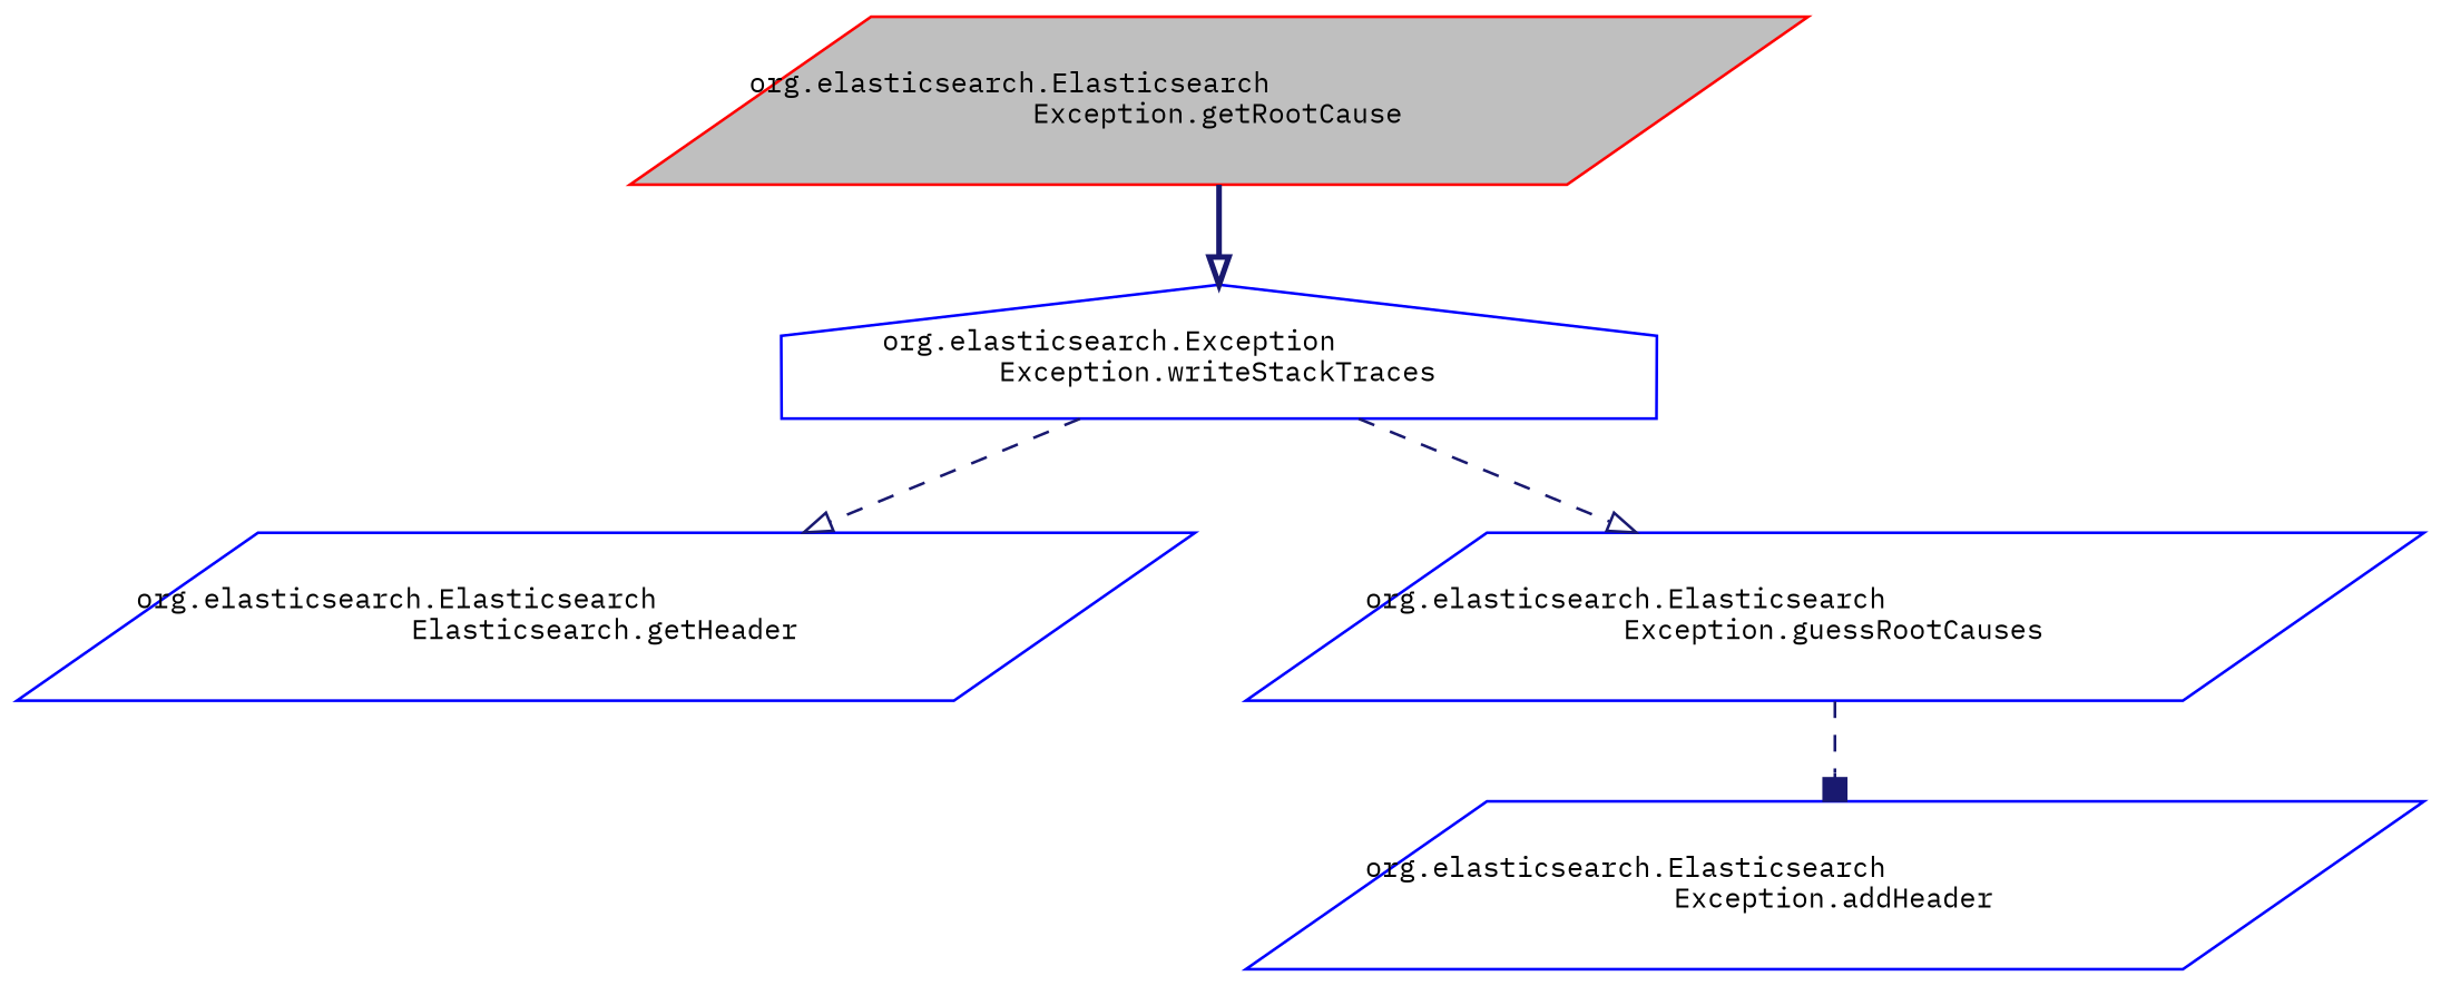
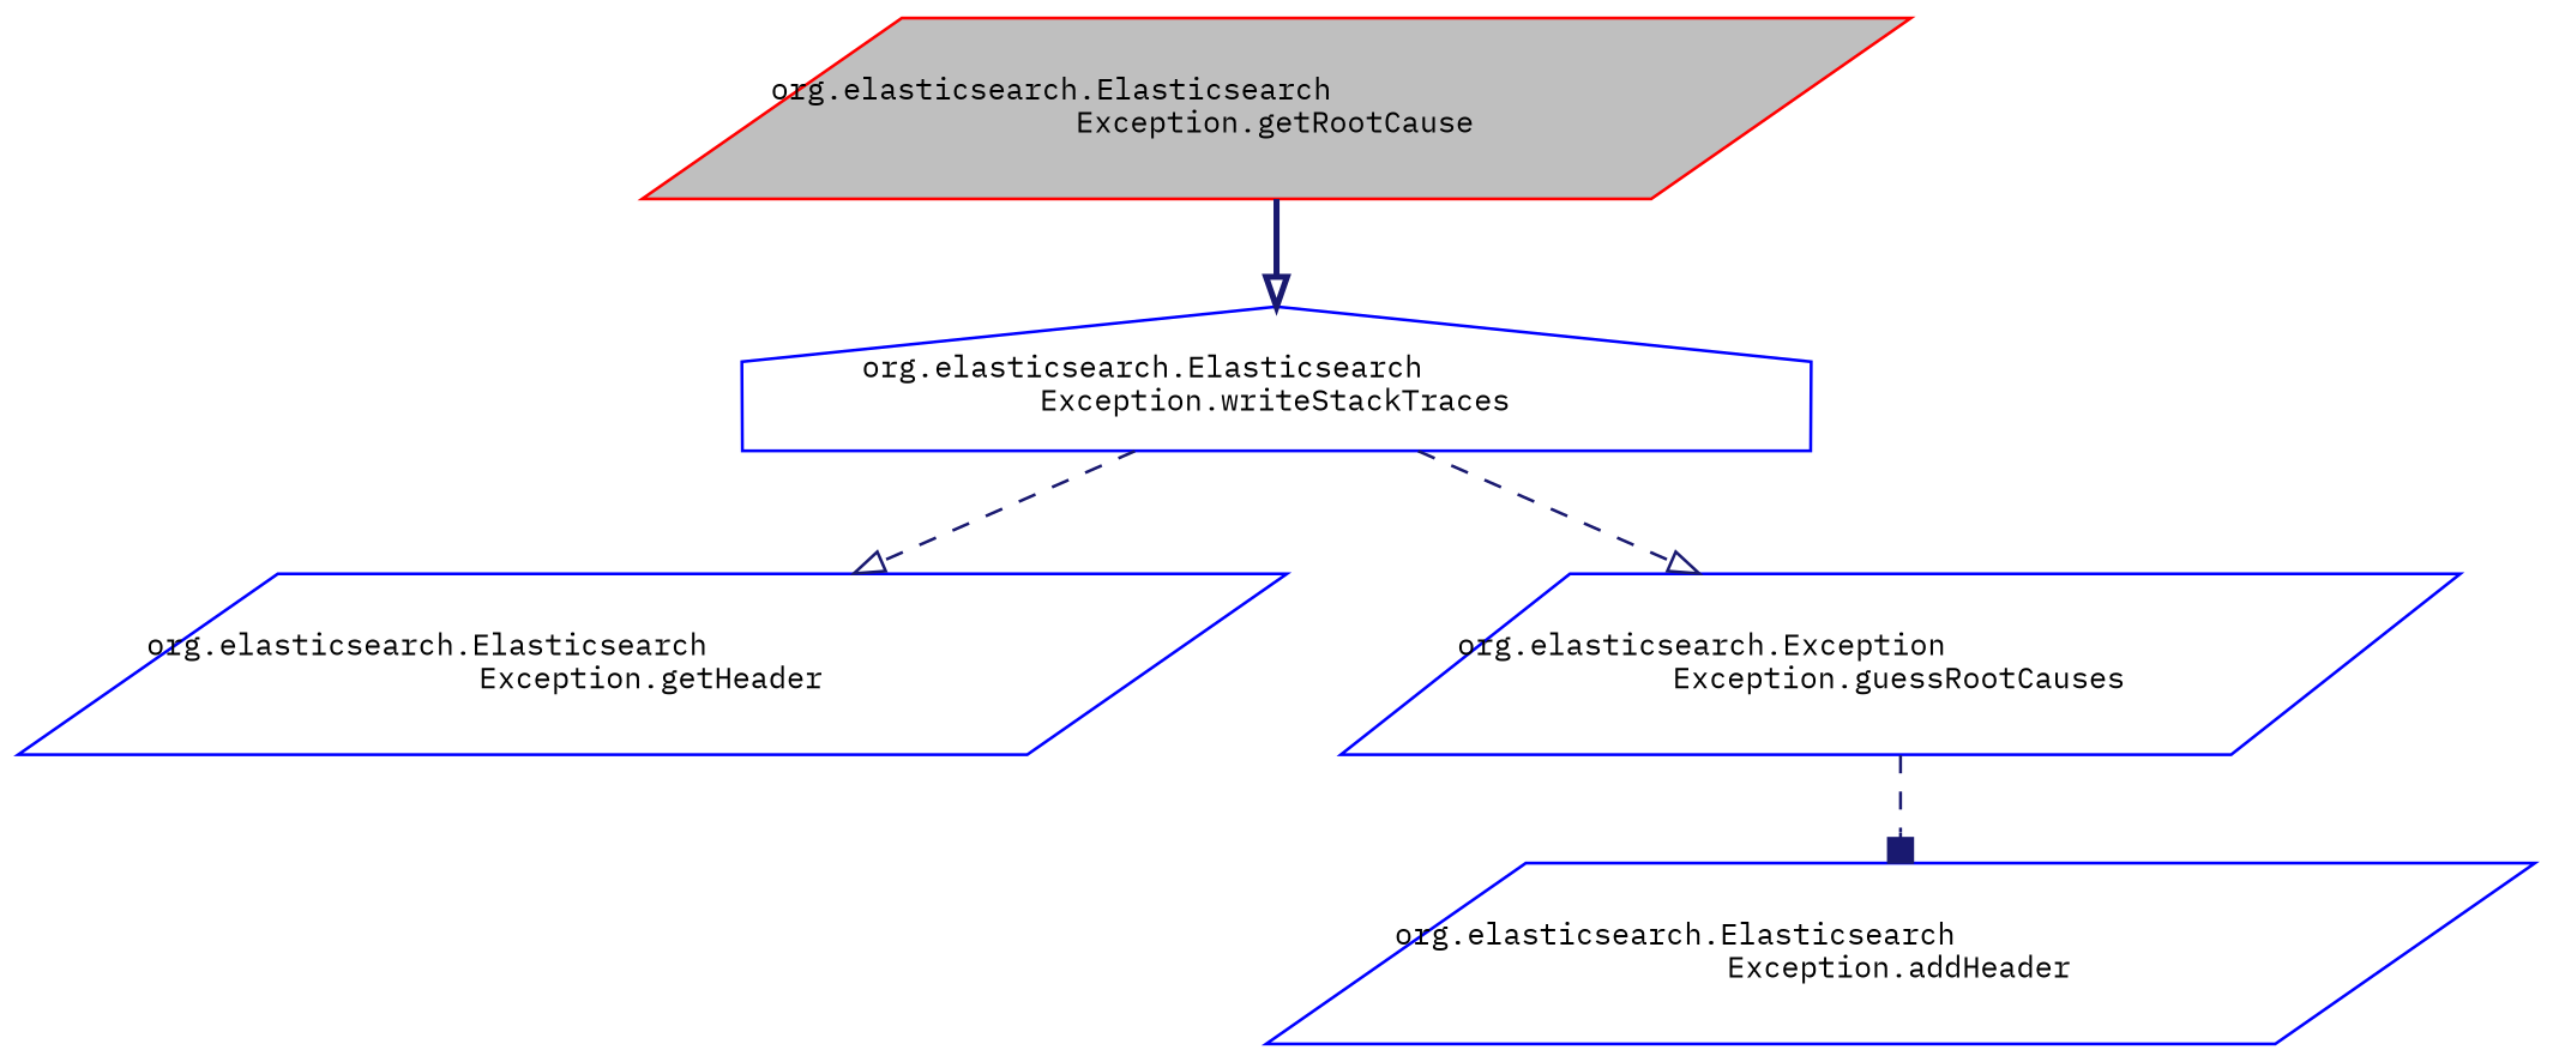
  digraph {
    fontname="IBM Plex Mono"
    rankdir=TB
    node [color=blue fillcolor=white fontname="IBM Plex Mono" fontsize=10 shape=parallelogram style=filled]
    edge [arrowhead=onormal color=midnightblue fontname="IBM Plex Mono" fontsize=10 labelfontname=Helvetica labelfontsize=10 style=dashed]
    n1 [color=red fillcolor=grey75 fontcolor=black height=0.2 label="org.elasticsearch.Elasticsearch\lException.getRootCause" width=0.4]
-   n2 [height=0.2 label="org.elasticsearch.Exception\lException.writeStackTraces" shape=house width=0.4]
-   n3 [height=0.2 label="org.elasticsearch.Elasticsearch\lElasticsearch.getHeader" width=0.4]
-   n4 [height=0.2 label="org.elasticsearch.Elasticsearch\lException.guessRootCauses" width=0.4]
+   n2 [height=0.2 label="org.elasticsearch.Elasticsearch\lException.writeStackTraces" shape=house width=0.4]
+   n3 [height=0.2 label="org.elasticsearch.Elasticsearch\lException.getHeader" width=0.4]
+   n4 [height=0.2 label="org.elasticsearch.Exception\lException.guessRootCauses" width=0.4]
    n5 [height=0.2 label="org.elasticsearch.Elasticsearch\lException.addHeader" width=0.4]
    n1 -> n2 [style=bold]
    n2 -> n3
    n2 -> n4
    n4 -> n5 [arrowhead=box]
  }
